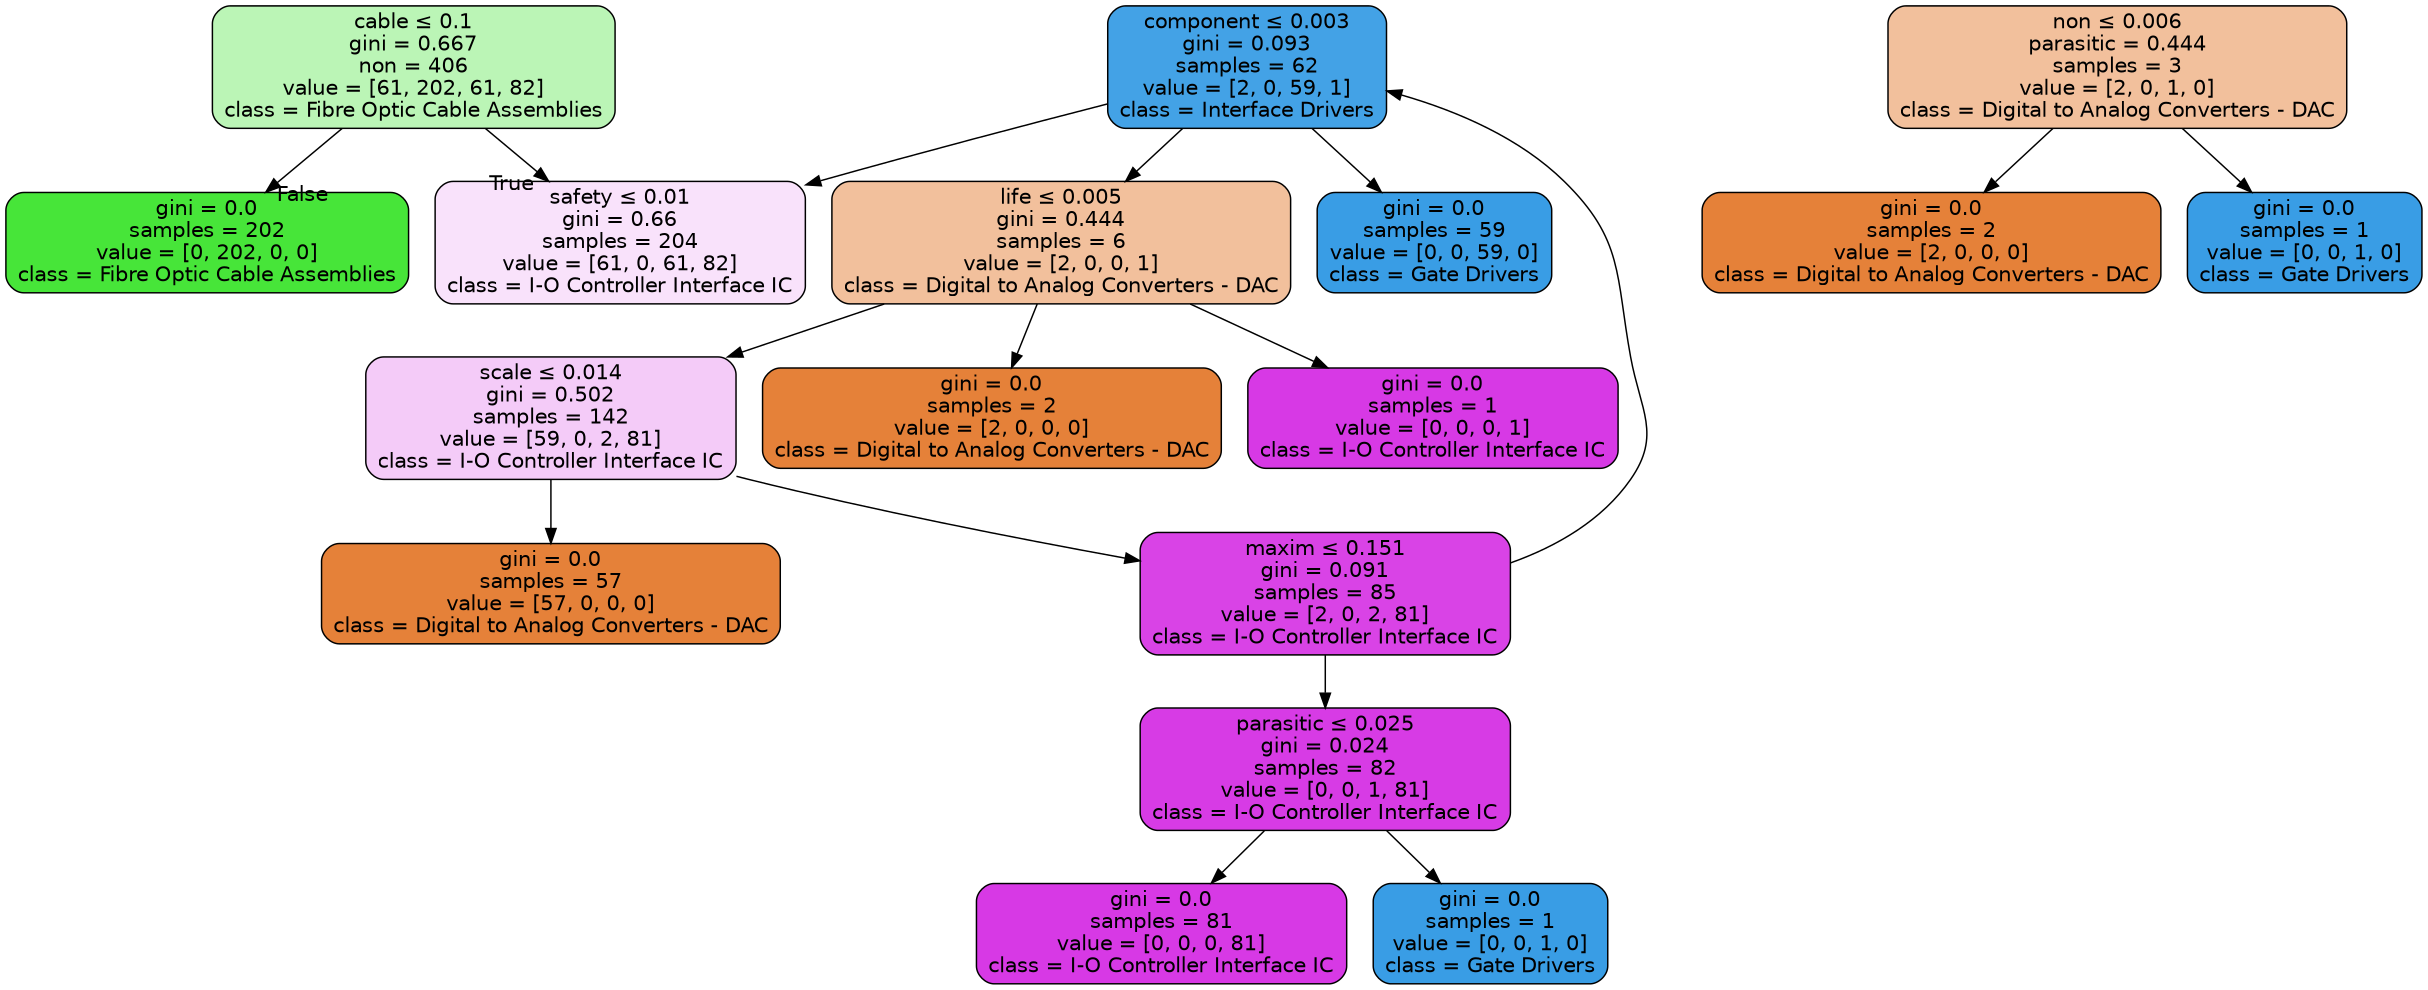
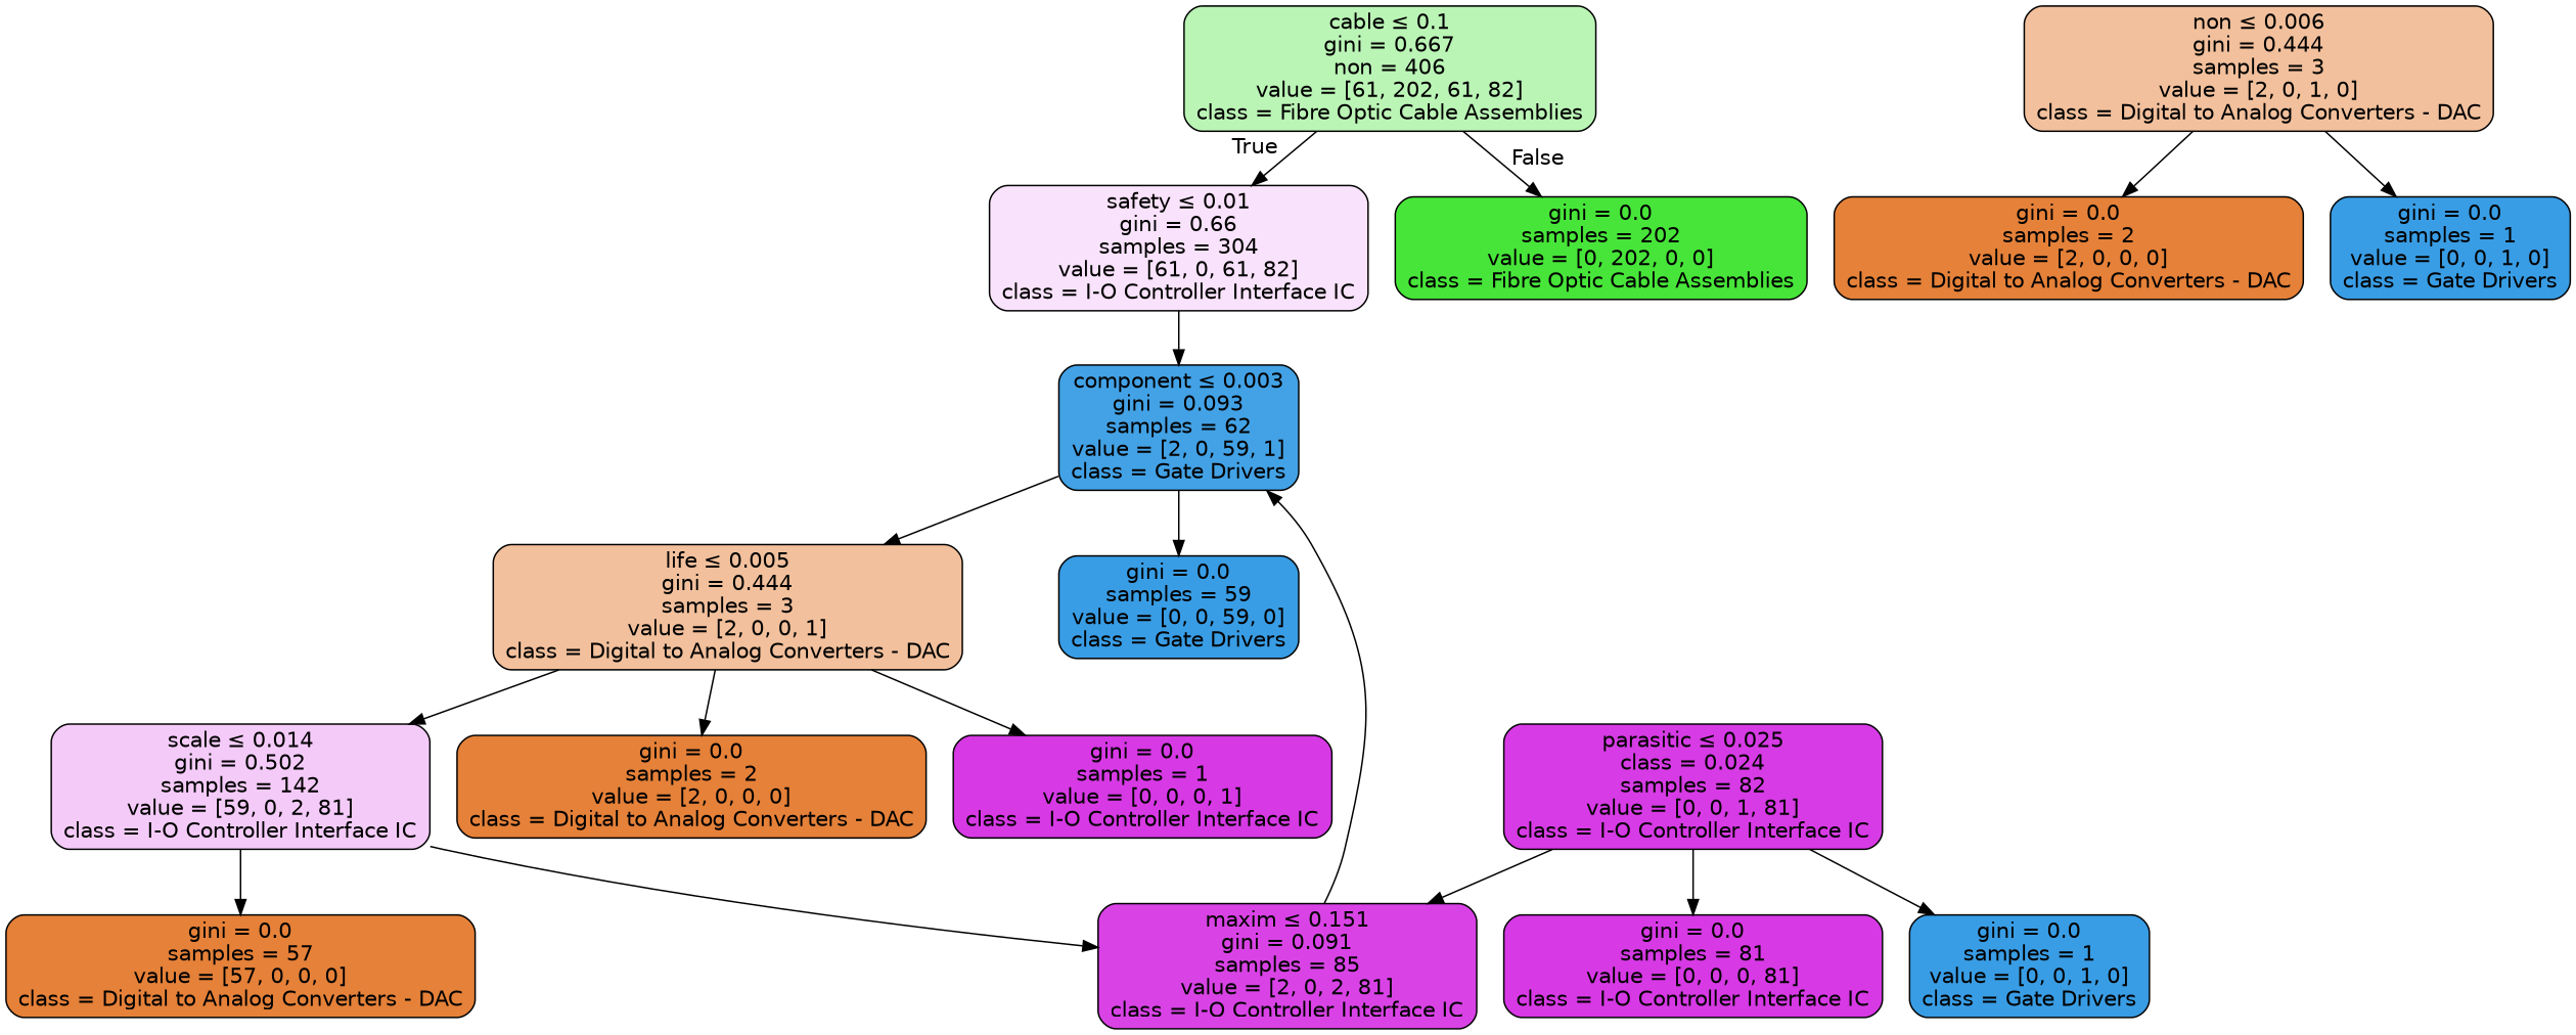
  digraph {
    node [color=black fillcolor="#e58139" fontname=helvetica shape=box style="filled, rounded"]
    edge [fontname=helvetica]
    n1 [fillcolor="#bbf5b6" label=<cable &le; 0.1<br/>gini = 0.667<br/>non = 406<br/>value = [61, 202, 61, 82]<br/>class = Fibre Optic Cable Assemblies>]
-   n2 [fillcolor="#f9e2fb" label=<safety &le; 0.01<br/>gini = 0.66<br/>samples = 204<br/>value = [61, 0, 61, 82]<br/>class = I-O Controller Interface IC>]
+   n2 [fillcolor="#f9e2fb" label=<safety &le; 0.01<br/>gini = 0.66<br/>samples = 304<br/>value = [61, 0, 61, 82]<br/>class = I-O Controller Interface IC>]
    n3 [fillcolor="#47e539" label=<gini = 0.0<br/>samples = 202<br/>value = [0, 202, 0, 0]<br/>class = Fibre Optic Cable Assemblies>]
-   n4 [fillcolor="#43a2e6" label=<component &le; 0.003<br/>gini = 0.093<br/>samples = 62<br/>value = [2, 0, 59, 1]<br/>class = Interface Drivers>]
+   n4 [fillcolor="#43a2e6" label=<component &le; 0.003<br/>gini = 0.093<br/>samples = 62<br/>value = [2, 0, 59, 1]<br/>class = Gate Drivers>]
    n5 [fillcolor="#f4cbf8" label=<scale &le; 0.014<br/>gini = 0.502<br/>samples = 142<br/>value = [59, 0, 2, 81]<br/>class = I-O Controller Interface IC>]
    n6 [fillcolor="#d943e6" label=<maxim &le; 0.151<br/>gini = 0.091<br/>samples = 85<br/>value = [2, 0, 2, 81]<br/>class = I-O Controller Interface IC>]
    n7 [label=<gini = 0.0<br/>samples = 57<br/>value = [57, 0, 0, 0]<br/>class = Digital to Analog Converters - DAC>]
-   n8 [fillcolor="#f2c09c" label=<life &le; 0.005<br/>gini = 0.444<br/>samples = 6<br/>value = [2, 0, 0, 1]<br/>class = Digital to Analog Converters - DAC>]
+   n8 [fillcolor="#f2c09c" label=<life &le; 0.005<br/>gini = 0.444<br/>samples = 3<br/>value = [2, 0, 0, 1]<br/>class = Digital to Analog Converters - DAC>]
    n9 [fillcolor="#399de5" label=<gini = 0.0<br/>samples = 59<br/>value = [0, 0, 59, 0]<br/>class = Gate Drivers>]
-   n10 [fillcolor="#d73be5" label=<parasitic &le; 0.025<br/>gini = 0.024<br/>samples = 82<br/>value = [0, 0, 1, 81]<br/>class = I-O Controller Interface IC>]
+   n10 [fillcolor="#d73be5" label=<parasitic &le; 0.025<br/>class = 0.024<br/>samples = 82<br/>value = [0, 0, 1, 81]<br/>class = I-O Controller Interface IC>]
    n11 [fillcolor="#d739e5" label=<gini = 0.0<br/>samples = 81<br/>value = [0, 0, 0, 81]<br/>class = I-O Controller Interface IC>]
    n12 [fillcolor="#399de5" label=<gini = 0.0<br/>samples = 1<br/>value = [0, 0, 1, 0]<br/>class = Gate Drivers>]
-   n13 [fillcolor="#f2c09c" label=<non &le; 0.006<br/>parasitic = 0.444<br/>samples = 3<br/>value = [2, 0, 1, 0]<br/>class = Digital to Analog Converters - DAC>]
+   n13 [fillcolor="#f2c09c" label=<non &le; 0.006<br/>gini = 0.444<br/>samples = 3<br/>value = [2, 0, 1, 0]<br/>class = Digital to Analog Converters - DAC>]
    n14 [label=<gini = 0.0<br/>samples = 2<br/>value = [2, 0, 0, 0]<br/>class = Digital to Analog Converters - DAC>]
    n15 [fillcolor="#399de5" label=<gini = 0.0<br/>samples = 1<br/>value = [0, 0, 1, 0]<br/>class = Gate Drivers>]
    n16 [label=<gini = 0.0<br/>samples = 2<br/>value = [2, 0, 0, 0]<br/>class = Digital to Analog Converters - DAC>]
    n17 [fillcolor="#d739e5" label=<gini = 0.0<br/>samples = 1<br/>value = [0, 0, 0, 1]<br/>class = I-O Controller Interface IC>]
    n1 -> n2 [headlabel=True labelangle=45 labeldistance=2.5]
    n1 -> n3 [headlabel=False labelangle=-45 labeldistance=2.5]
-   n4 -> n2
+   n2 -> n4
    n4 -> n8
    n4 -> n9
    n5 -> n6
    n5 -> n7
    n6 -> n4
-   n6 -> n10
+   n10 -> n6
    n8 -> n5
    n8 -> n16
    n8 -> n17
    n10 -> n11
    n10 -> n12
    n13 -> n14
    n13 -> n15
  }
